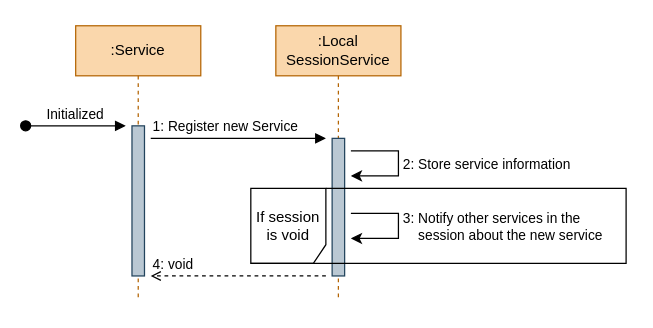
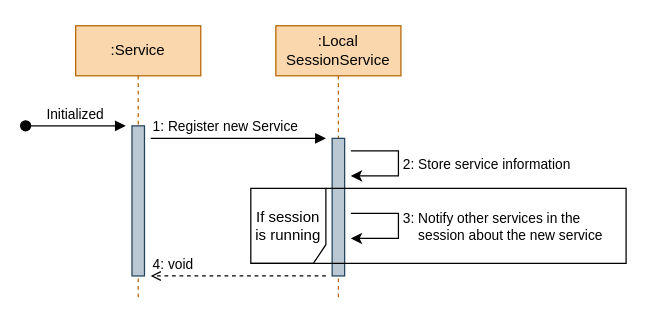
  <mxCell id="0" />
  <mxCell id="1" parent="0" />
  <mxCell id="2" value=":Service" style="shape=umlLifeline;perimeter=lifelinePerimeter;whiteSpace=wrap;html=1;container=1;collapsible=0;recursiveResize=0;outlineConnect=0;fillColor=#fad7ac;strokeColor=#b46504;fontColor=#000000;" vertex="1" parent="1"><mxGeometry x="60" y="20" width="100" height="220" as="geometry" /></mxCell>
  <mxCell id="3" value="" style="html=1;points=[];perimeter=orthogonalPerimeter;fillColor=#bac8d3;strokeColor=#23445d;" vertex="1" parent="2"><mxGeometry x="45" y="80" width="10" height="120" as="geometry" /></mxCell>
  <mxCell id="4" value=":Local SessionService" style="shape=umlLifeline;perimeter=lifelinePerimeter;whiteSpace=wrap;html=1;container=1;collapsible=0;recursiveResize=0;outlineConnect=0;fillColor=#fad7ac;strokeColor=#b46504;fontColor=#000000;" vertex="1" parent="1"><mxGeometry x="220" y="20" width="100" height="220" as="geometry" /></mxCell>
  <mxCell id="5" value="" style="html=1;points=[];perimeter=orthogonalPerimeter;fillColor=#bac8d3;strokeColor=#23445d;" vertex="1" parent="4"><mxGeometry x="45" y="90" width="10" height="110" as="geometry" /></mxCell>
  <mxCell id="6" value="Initialized" style="verticalAlign=bottom;startArrow=oval;endArrow=block;startSize=8;shadow=0;strokeWidth=1;rounded=0;" edge="1" parent="1"><mxGeometry relative="1" as="geometry"><mxPoint x="20" y="100" as="sourcePoint" /><mxPoint x="100" y="100" as="targetPoint" /></mxGeometry></mxCell>
  <mxCell id="7" value="1: Register new Service" style="html=1;verticalAlign=bottom;endArrow=block;rounded=0;align=left;" edge="1" parent="1"><mxGeometry x="-1" width="80" relative="1" as="geometry"><mxPoint x="120" y="110" as="sourcePoint" /><mxPoint x="260" y="110" as="targetPoint" /><mxPoint as="offset" /></mxGeometry></mxCell>
  <mxCell id="8" style="edgeStyle=orthogonalEdgeStyle;rounded=0;orthogonalLoop=1;jettySize=auto;html=1;" edge="1" parent="1"><mxGeometry relative="1" as="geometry"><mxPoint x="280" y="140" as="targetPoint" /><mxPoint x="280" y="120" as="sourcePoint" /><Array as="points"><mxPoint x="318" y="120" /><mxPoint x="318" y="140" /></Array></mxGeometry></mxCell>
  <mxCell id="9" value="2: Store service information" style="edgeLabel;html=1;align=left;verticalAlign=middle;resizable=0;points=[];" vertex="1" connectable="0" parent="8"><mxGeometry x="-0.066" relative="1" as="geometry"><mxPoint x="2" y="3" as="offset" /></mxGeometry></mxCell>
- <mxCell id="10" value="If session is void" style="shape=umlFrame;whiteSpace=wrap;html=1;width=60;height=60;" vertex="1" parent="1"><mxGeometry x="200" y="150" width="300" height="60" as="geometry" /></mxCell>
+ <mxCell id="10" value="If session is running" style="shape=umlFrame;whiteSpace=wrap;html=1;width=60;height=60;" vertex="1" parent="1"><mxGeometry x="200" y="150" width="300" height="60" as="geometry" /></mxCell>
  <mxCell id="11" style="edgeStyle=orthogonalEdgeStyle;rounded=0;orthogonalLoop=1;jettySize=auto;html=1;" edge="1" parent="1"><mxGeometry relative="1" as="geometry"><mxPoint x="280" y="190" as="targetPoint" /><mxPoint x="280" y="170" as="sourcePoint" /><Array as="points"><mxPoint x="318" y="170" /><mxPoint x="318" y="190" /></Array></mxGeometry></mxCell>
  <mxCell id="12" value="3: Notify other services in the &lt;br&gt;&amp;nbsp; &amp;nbsp; session about the new service" style="edgeLabel;html=1;align=left;verticalAlign=middle;resizable=0;points=[];" vertex="1" connectable="0" parent="11"><mxGeometry x="-0.066" relative="1" as="geometry"><mxPoint x="2" y="3" as="offset" /></mxGeometry></mxCell>
  <mxCell id="13" value="" style="endArrow=open;html=1;rounded=0;dashed=1;endFill=0;" edge="1" parent="1"><mxGeometry width="50" height="50" relative="1" as="geometry"><mxPoint x="260" y="220" as="sourcePoint" /><mxPoint x="120" y="220" as="targetPoint" /></mxGeometry></mxCell>
  <mxCell id="14" value="4: void" style="edgeLabel;html=1;align=left;verticalAlign=middle;resizable=0;points=[];labelBackgroundColor=none;" vertex="1" connectable="0" parent="13"><mxGeometry x="0.664" relative="1" as="geometry"><mxPoint x="-24" y="-10" as="offset" /></mxGeometry></mxCell>
